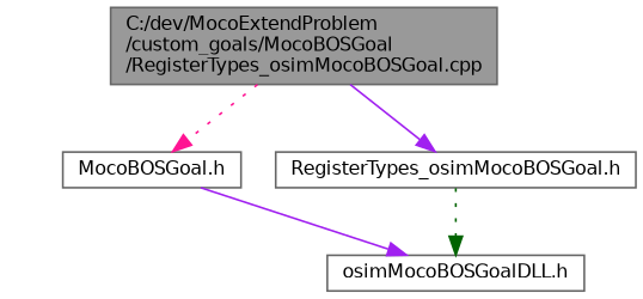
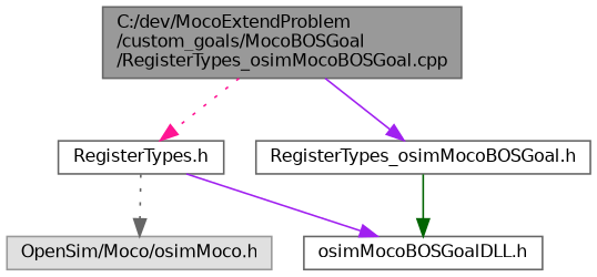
  digraph {
    node [color=grey40 fillcolor=white fontname=Helvetica fontsize=10 shape=box style=filled]
    edge [color=purple fontname=Helvetica fontsize=10 labelfontname=Helvetica labelfontsize=10 style=solid]
    n1 [color=gray40 fillcolor=grey60 fontcolor=black height=0.2 label="C:/dev/MocoExtendProblem\l/custom_goals/MocoBOSGoal\l/RegisterTypes_osimMocoBOSGoal.cpp" width=0.4]
-   n2 [height=0.2 label="MocoBOSGoal.h" width=0.4]
+   n2 [height=0.2 label="RegisterTypes.h" width=0.4]
    n3 [height=0.2 label="RegisterTypes_osimMocoBOSGoal.h" width=0.4]
+   n4 [color=grey60 fillcolor="#E0E0E0" height=0.2 label="OpenSim/Moco/osimMoco.h" width=0.4]
    n5 [height=0.2 label="osimMocoBOSGoalDLL.h" width=0.4]
    n1 -> n2 [color=deeppink style=dotted]
    n1 -> n3
+   n2 -> n4 [color=gray40 style=dotted]
    n2 -> n5
-   n3 -> n5 [color=darkgreen style=dotted]
+   n3 -> n5 [color=darkgreen]
  }
